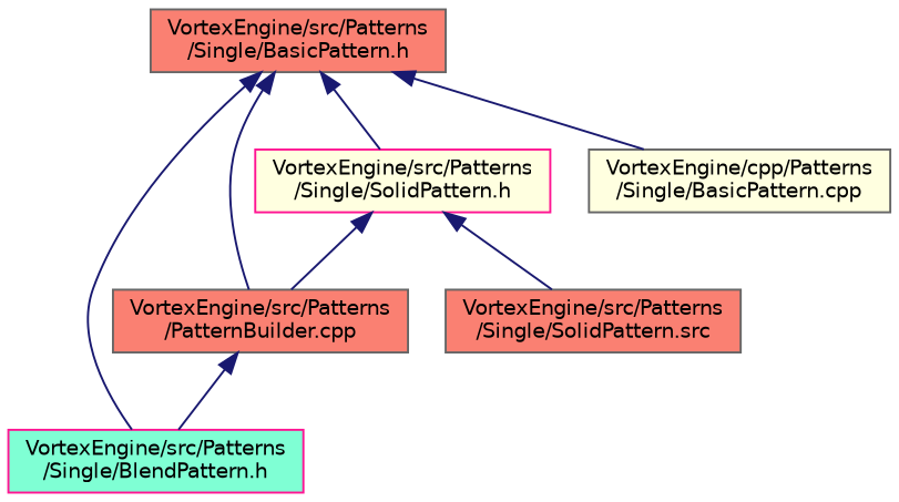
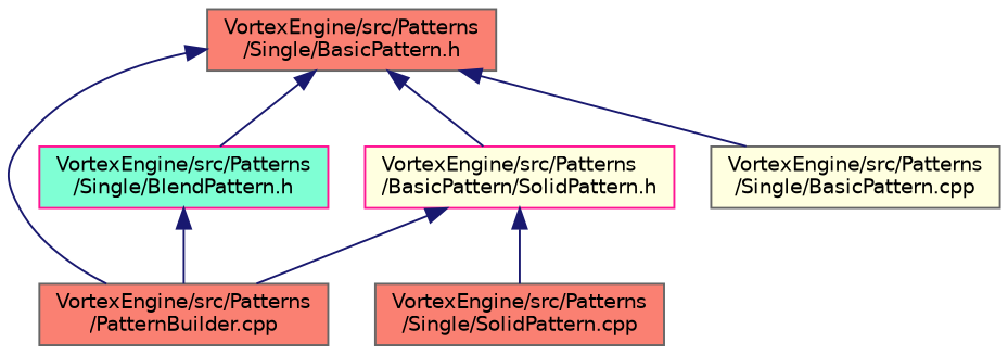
  digraph {
    node [color=gray40 fillcolor=salmon fontname=Helvetica fontsize=10 shape=record style=filled]
    edge [color=midnightblue dir=back fontname=Helvetica fontsize=10 labelfontname=Helvetica labelfontsize=10 style=solid]
    n1 [fontcolor=black height=0.2 label="VortexEngine/src/Patterns\l/Single/BasicPattern.h" width=0.4]
    n2 [height=0.2 label="VortexEngine/src/Patterns\l/PatternBuilder.cpp" width=0.4]
    n3 [color=deeppink fillcolor=aquamarine height=0.2 label="VortexEngine/src/Patterns\l/Single/BlendPattern.h" width=0.4]
-   n4 [color=deeppink fillcolor=lightyellow height=0.2 label="VortexEngine/src/Patterns\l/Single/SolidPattern.h" width=0.4]
-   n5 [fillcolor=lightyellow height=0.2 label="VortexEngine/cpp/Patterns\l/Single/BasicPattern.cpp" width=0.4]
-   n6 [height=0.2 label="VortexEngine/src/Patterns\l/Single/SolidPattern.src" width=0.4]
+   n4 [color=deeppink fillcolor=lightyellow height=0.2 label="VortexEngine/src/Patterns\l/BasicPattern/SolidPattern.h" width=0.4]
+   n5 [fillcolor=lightyellow height=0.2 label="VortexEngine/src/Patterns\l/Single/BasicPattern.cpp" width=0.4]
+   n6 [height=0.2 label="VortexEngine/src/Patterns\l/Single/SolidPattern.cpp" width=0.4]
    n1 -> n2
    n1 -> n3
    n1 -> n4
    n1 -> n5
-   n2 -> n3
+   n3 -> n2
    n4 -> n2
    n4 -> n6
  }
